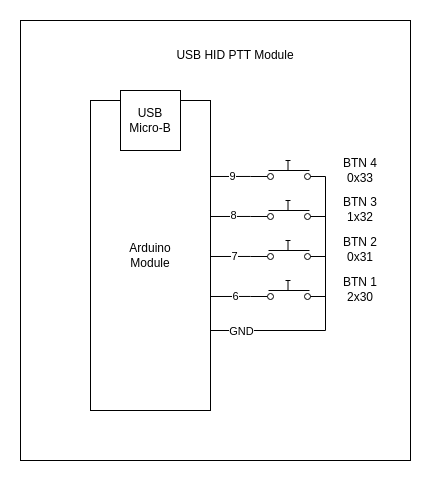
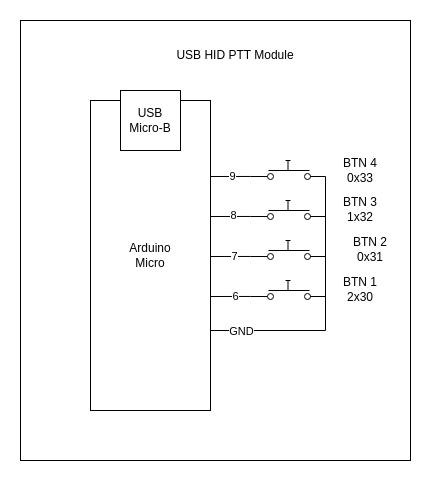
  <mxCell id="0" />
  <mxCell id="1" parent="0" />
  <mxCell id="2" value="" style="rounded=0;whiteSpace=wrap;html=1;hachureGap=4;pointerEvents=0;" vertex="1" parent="1"><mxGeometry x="20" y="20" width="390" height="440" as="geometry" /></mxCell>
  <mxCell id="3" value="" style="endArrow=none;html=1;fontStyle=1" parent="1" edge="1"><mxGeometry width="50" height="50" relative="1" as="geometry"><mxPoint x="205" y="330" as="sourcePoint" /><mxPoint x="325" y="330" as="targetPoint" /></mxGeometry></mxCell>
  <mxCell id="4" value="GND" style="edgeLabel;html=1;align=center;verticalAlign=middle;resizable=0;points=[];" parent="3" vertex="1" connectable="0"><mxGeometry x="-0.688" relative="1" as="geometry"><mxPoint x="16" as="offset" /></mxGeometry></mxCell>
  <mxCell id="5" value="" style="pointerEvents=1;verticalLabelPosition=bottom;shadow=0;dashed=0;align=center;html=1;verticalAlign=top;shape=mxgraph.electrical.electro-mechanical.push_switch_no;" parent="1" vertex="1"><mxGeometry x="250" y="160" width="75" height="19" as="geometry" /></mxCell>
- <mxCell id="6" value="Arduino&lt;br&gt;Module" style="rounded=0;whiteSpace=wrap;html=1;" parent="1" vertex="1"><mxGeometry x="90" y="100" width="120" height="310" as="geometry" /></mxCell>
+ <mxCell id="6" value="Arduino&lt;br&gt;Micro" style="rounded=0;whiteSpace=wrap;html=1;" parent="1" vertex="1"><mxGeometry x="90" y="100" width="120" height="310" as="geometry" /></mxCell>
  <mxCell id="7" value="" style="endArrow=none;html=1;entryX=0;entryY=0.84;entryDx=0;entryDy=0;entryPerimeter=0;" parent="1" target="5" edge="1"><mxGeometry width="50" height="50" relative="1" as="geometry"><mxPoint x="210" y="176" as="sourcePoint" /><mxPoint x="400" y="440" as="targetPoint" /></mxGeometry></mxCell>
  <mxCell id="8" value="9" style="edgeLabel;html=1;align=center;verticalAlign=middle;resizable=0;points=[];" parent="7" vertex="1" connectable="0"><mxGeometry x="0.11" relative="1" as="geometry"><mxPoint as="offset" /></mxGeometry></mxCell>
  <mxCell id="9" value="" style="pointerEvents=1;verticalLabelPosition=bottom;shadow=0;dashed=0;align=center;html=1;verticalAlign=top;shape=mxgraph.electrical.electro-mechanical.push_switch_no;" parent="1" vertex="1"><mxGeometry x="250" y="200" width="75" height="19" as="geometry" /></mxCell>
  <mxCell id="10" value="" style="endArrow=none;html=1;entryX=0;entryY=0.84;entryDx=0;entryDy=0;entryPerimeter=0;" parent="1" target="9" edge="1"><mxGeometry width="50" height="50" relative="1" as="geometry"><mxPoint x="210" y="216" as="sourcePoint" /><mxPoint x="400" y="480" as="targetPoint" /></mxGeometry></mxCell>
  <mxCell id="11" value="8" style="edgeLabel;html=1;align=center;verticalAlign=middle;resizable=0;points=[];" parent="10" vertex="1" connectable="0"><mxGeometry x="0.15" y="1" relative="1" as="geometry"><mxPoint as="offset" /></mxGeometry></mxCell>
  <mxCell id="12" value="" style="pointerEvents=1;verticalLabelPosition=bottom;shadow=0;dashed=0;align=center;html=1;verticalAlign=top;shape=mxgraph.electrical.electro-mechanical.push_switch_no;" parent="1" vertex="1"><mxGeometry x="250" y="240" width="75" height="19" as="geometry" /></mxCell>
  <mxCell id="13" value="" style="endArrow=none;html=1;entryX=0;entryY=0.84;entryDx=0;entryDy=0;entryPerimeter=0;" parent="1" target="12" edge="1"><mxGeometry width="50" height="50" relative="1" as="geometry"><mxPoint x="210" y="256" as="sourcePoint" /><mxPoint x="400" y="520" as="targetPoint" /></mxGeometry></mxCell>
  <mxCell id="14" value="7" style="edgeLabel;html=1;align=center;verticalAlign=middle;resizable=0;points=[];" parent="13" vertex="1" connectable="0"><mxGeometry x="0.19" relative="1" as="geometry"><mxPoint as="offset" /></mxGeometry></mxCell>
  <mxCell id="15" value="" style="pointerEvents=1;verticalLabelPosition=bottom;shadow=0;dashed=0;align=center;html=1;verticalAlign=top;shape=mxgraph.electrical.electro-mechanical.push_switch_no;" parent="1" vertex="1"><mxGeometry x="250" y="280" width="75" height="19" as="geometry" /></mxCell>
  <mxCell id="16" value="" style="endArrow=none;html=1;entryX=0;entryY=0.84;entryDx=0;entryDy=0;entryPerimeter=0;" parent="1" target="15" edge="1"><mxGeometry width="50" height="50" relative="1" as="geometry"><mxPoint x="210" y="296" as="sourcePoint" /><mxPoint x="400" y="560" as="targetPoint" /></mxGeometry></mxCell>
  <mxCell id="17" value="6" style="edgeLabel;html=1;align=center;verticalAlign=middle;resizable=0;points=[];" parent="16" vertex="1" connectable="0"><mxGeometry x="0.25" relative="1" as="geometry"><mxPoint as="offset" /></mxGeometry></mxCell>
  <mxCell id="18" value="" style="endArrow=none;html=1;entryX=1;entryY=0.84;entryDx=0;entryDy=0;entryPerimeter=0;" parent="1" target="5" edge="1"><mxGeometry width="50" height="50" relative="1" as="geometry"><mxPoint x="325" y="330" as="sourcePoint" /><mxPoint x="325" y="180" as="targetPoint" /></mxGeometry></mxCell>
  <mxCell id="19" value="USB&lt;br&gt;Micro-B" style="rounded=0;whiteSpace=wrap;html=1;" parent="1" vertex="1"><mxGeometry x="120" y="90" width="60" height="60" as="geometry" /></mxCell>
  <mxCell id="20" value="BTN 4 0x33" style="text;html=1;strokeColor=none;fillColor=none;align=center;verticalAlign=middle;whiteSpace=wrap;rounded=0;" parent="1" vertex="1"><mxGeometry x="340" y="160" width="40" height="20" as="geometry" /></mxCell>
  <mxCell id="21" value="BTN 3 1x32" style="text;html=1;strokeColor=none;fillColor=none;align=center;verticalAlign=middle;whiteSpace=wrap;rounded=0;" parent="1" vertex="1"><mxGeometry x="340" y="199" width="40" height="20" as="geometry" /></mxCell>
- <mxCell id="22" value="BTN 2 0x31" style="text;html=1;strokeColor=none;fillColor=none;align=center;verticalAlign=middle;whiteSpace=wrap;rounded=0;" parent="1" vertex="1"><mxGeometry x="340" y="239" width="40" height="20" as="geometry" /></mxCell>
+ <mxCell id="22" value="BTN 2 0x31" style="text;html=1;strokeColor=none;fillColor=none;align=center;verticalAlign=middle;whiteSpace=wrap;rounded=0;" parent="1" vertex="1"><mxGeometry x="350" y="239" width="40" height="20" as="geometry" /></mxCell>
  <mxCell id="23" value="BTN 1 2x30" style="text;html=1;strokeColor=none;fillColor=none;align=center;verticalAlign=middle;whiteSpace=wrap;rounded=0;" parent="1" vertex="1"><mxGeometry x="340" y="279" width="40" height="20" as="geometry" /></mxCell>
  <mxCell id="24" value="USB HID PTT Module" style="text;html=1;strokeColor=none;fillColor=none;align=center;verticalAlign=middle;whiteSpace=wrap;rounded=0;" parent="1" vertex="1"><mxGeometry x="130" y="45" width="210" height="20" as="geometry" /></mxCell>
